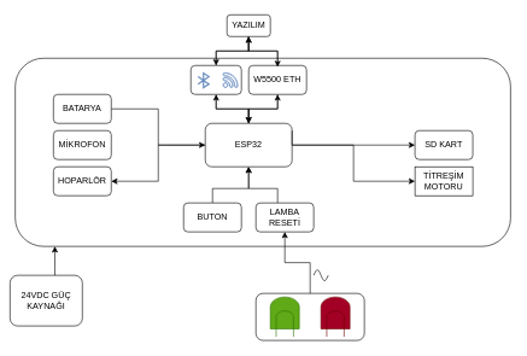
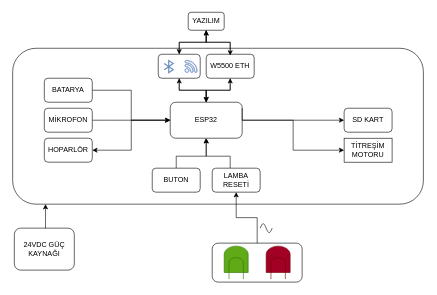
  <mxCell id="0" />
  <mxCell id="1" parent="0" />
  <mxCell id="2" value="" style="rounded=1;whiteSpace=wrap;html=1;" vertex="1" parent="1"><mxGeometry x="20.2" y="80" width="685" height="260" as="geometry" /></mxCell>
  <mxCell id="3" style="edgeStyle=orthogonalEdgeStyle;rounded=0;orthogonalLoop=1;jettySize=auto;html=1;entryX=0.5;entryY=0;entryDx=0;entryDy=0;" edge="1" parent="1" source="5" target="11"><mxGeometry relative="1" as="geometry" /></mxCell>
  <mxCell id="4" style="edgeStyle=orthogonalEdgeStyle;rounded=0;orthogonalLoop=1;jettySize=auto;html=1;entryX=0.5;entryY=1;entryDx=0;entryDy=0;" edge="1" parent="1" source="5" target="34"><mxGeometry relative="1" as="geometry" /></mxCell>
  <mxCell id="5" value="" style="rounded=1;whiteSpace=wrap;html=1;" vertex="1" parent="1"><mxGeometry x="263" y="90" width="70" height="40" as="geometry" /></mxCell>
  <mxCell id="6" value="" style="rounded=1;whiteSpace=wrap;html=1;" vertex="1" parent="1"><mxGeometry x="353" y="405" width="150" height="65" as="geometry" /></mxCell>
  <mxCell id="7" style="edgeStyle=orthogonalEdgeStyle;rounded=0;orthogonalLoop=1;jettySize=auto;html=1;entryX=1;entryY=0.5;entryDx=0;entryDy=0;" edge="1" parent="1" source="11" target="18"><mxGeometry relative="1" as="geometry" /></mxCell>
  <mxCell id="8" style="edgeStyle=orthogonalEdgeStyle;rounded=0;orthogonalLoop=1;jettySize=auto;html=1;entryX=0;entryY=0.5;entryDx=0;entryDy=0;" edge="1" parent="1" source="11" target="19"><mxGeometry relative="1" as="geometry" /></mxCell>
  <mxCell id="9" style="edgeStyle=orthogonalEdgeStyle;rounded=0;orthogonalLoop=1;jettySize=auto;html=1;entryX=0.5;entryY=1;entryDx=0;entryDy=0;" edge="1" parent="1" source="11" target="5"><mxGeometry relative="1" as="geometry" /></mxCell>
  <mxCell id="10" style="edgeStyle=orthogonalEdgeStyle;rounded=0;orthogonalLoop=1;jettySize=auto;html=1;entryX=0.5;entryY=1;entryDx=0;entryDy=0;" edge="1" parent="1" source="11" target="14"><mxGeometry relative="1" as="geometry" /></mxCell>
  <mxCell id="11" value="ESP32" style="rounded=1;whiteSpace=wrap;html=1;" vertex="1" parent="1"><mxGeometry x="283" y="170" width="120" height="60" as="geometry" /></mxCell>
  <mxCell id="12" style="edgeStyle=orthogonalEdgeStyle;rounded=0;orthogonalLoop=1;jettySize=auto;html=1;" edge="1" parent="1"><mxGeometry relative="1" as="geometry"><mxPoint x="343" y="170" as="targetPoint" /><mxPoint x="383" y="130" as="sourcePoint" /><Array as="points"><mxPoint x="383" y="150" /><mxPoint x="343" y="150" /></Array></mxGeometry></mxCell>
  <mxCell id="13" style="edgeStyle=orthogonalEdgeStyle;rounded=0;orthogonalLoop=1;jettySize=auto;html=1;exitX=0.5;exitY=0;exitDx=0;exitDy=0;" edge="1" parent="1" source="14"><mxGeometry relative="1" as="geometry"><mxPoint x="343" y="50" as="targetPoint" /><mxPoint x="382.995" y="80" as="sourcePoint" /><Array as="points"><mxPoint x="383" y="70" /><mxPoint x="343" y="70" /></Array></mxGeometry></mxCell>
  <mxCell id="14" value="W5500 ETH" style="rounded=1;whiteSpace=wrap;html=1;" vertex="1" parent="1"><mxGeometry x="343" y="90" width="80" height="40" as="geometry" /></mxCell>
  <mxCell id="15" value="SD KART" style="rounded=1;whiteSpace=wrap;html=1;" vertex="1" parent="1"><mxGeometry x="573" y="180" width="80" height="40" as="geometry" /></mxCell>
+ <mxCell id="16" style="edgeStyle=orthogonalEdgeStyle;rounded=0;orthogonalLoop=1;jettySize=auto;html=1;" edge="1" parent="1" source="17" target="11"><mxGeometry relative="1" as="geometry"><Array as="points"><mxPoint x="183" y="200" /><mxPoint x="183" y="200" /></Array></mxGeometry></mxCell>
  <mxCell id="17" value="MİKROFON" style="rounded=1;whiteSpace=wrap;html=1;" vertex="1" parent="1"><mxGeometry x="73" y="180" width="80" height="40" as="geometry" /></mxCell>
  <mxCell id="18" value="HOPARLÖR" style="rounded=1;whiteSpace=wrap;html=1;" vertex="1" parent="1"><mxGeometry x="73" y="230" width="80" height="40" as="geometry" /></mxCell>
  <mxCell id="19" value="TİTREŞİM MOTORU" style="whiteSpace=wrap;html=1;rounded=0;" vertex="1" parent="1"><mxGeometry x="573" y="230" width="80" height="40" as="geometry" /></mxCell>
  <mxCell id="20" style="edgeStyle=orthogonalEdgeStyle;rounded=0;orthogonalLoop=1;jettySize=auto;html=1;entryX=0;entryY=0.75;entryDx=0;entryDy=0;" edge="1" parent="1"><mxGeometry relative="1" as="geometry"><mxPoint x="403" y="180" as="sourcePoint" /><mxPoint x="573" y="200" as="targetPoint" /><Array as="points"><mxPoint x="403" y="200" /></Array></mxGeometry></mxCell>
  <mxCell id="21" style="edgeStyle=orthogonalEdgeStyle;rounded=0;orthogonalLoop=1;jettySize=auto;html=1;entryX=0.5;entryY=1;entryDx=0;entryDy=0;" edge="1" parent="1" source="22" target="11"><mxGeometry relative="1" as="geometry"><Array as="points"><mxPoint x="293" y="260" /><mxPoint x="343" y="260" /></Array></mxGeometry></mxCell>
  <mxCell id="22" value="BUTON" style="rounded=1;whiteSpace=wrap;html=1;" vertex="1" parent="1"><mxGeometry x="253" y="280" width="80" height="40" as="geometry" /></mxCell>
  <mxCell id="23" style="edgeStyle=orthogonalEdgeStyle;rounded=0;orthogonalLoop=1;jettySize=auto;html=1;" edge="1" parent="1" source="24"><mxGeometry relative="1" as="geometry"><mxPoint x="343" y="230" as="targetPoint" /><Array as="points"><mxPoint x="383" y="260" /><mxPoint x="343" y="260" /></Array></mxGeometry></mxCell>
  <mxCell id="24" value="LAMBA RESETİ" style="rounded=1;whiteSpace=wrap;html=1;" vertex="1" parent="1"><mxGeometry x="353" y="280" width="80" height="40" as="geometry" /></mxCell>
- <mxCell id="25" value="24VDC GÜÇ KAYNAĞI" style="rounded=1;whiteSpace=wrap;html=1;" vertex="1" parent="1"><mxGeometry x="13" y="380" width="100" height="70" as="geometry" /></mxCell>
+ <mxCell id="25" value="24VDC GÜÇ KAYNAĞI" style="rounded=1;whiteSpace=wrap;html=1;" vertex="1" parent="1"><mxGeometry x="23" y="380" width="100" height="70" as="geometry" /></mxCell>
  <mxCell id="26" style="edgeStyle=orthogonalEdgeStyle;rounded=0;orthogonalLoop=1;jettySize=auto;html=1;entryX=0.08;entryY=1;entryDx=0;entryDy=0;entryPerimeter=0;" edge="1" parent="1" source="25" target="2"><mxGeometry relative="1" as="geometry"><Array as="points"><mxPoint x="75" y="370" /><mxPoint x="75" y="370" /></Array></mxGeometry></mxCell>
  <mxCell id="27" value="" style="verticalLabelPosition=bottom;shadow=0;dashed=0;align=center;html=1;verticalAlign=top;shape=mxgraph.electrical.opto_electronics.lamp;fillColor=#60a917;strokeColor=#2D7600;fontColor=#ffffff;" vertex="1" parent="1"><mxGeometry x="373" y="410" width="40" height="55" as="geometry" /></mxCell>
  <mxCell id="28" value="" style="verticalLabelPosition=bottom;shadow=0;dashed=0;align=center;html=1;verticalAlign=top;shape=mxgraph.electrical.opto_electronics.lamp;fillColor=#a20025;strokeColor=#6F0000;fontColor=#ffffff;" vertex="1" parent="1"><mxGeometry x="443" y="410" width="40" height="55" as="geometry" /></mxCell>
  <mxCell id="29" style="edgeStyle=orthogonalEdgeStyle;rounded=0;orthogonalLoop=1;jettySize=auto;html=1;entryX=0.5;entryY=1;entryDx=0;entryDy=0;" edge="1" parent="1" source="6" target="24"><mxGeometry relative="1" as="geometry" /></mxCell>
  <mxCell id="30" value="" style="pointerEvents=1;verticalLabelPosition=bottom;shadow=0;dashed=0;align=center;html=1;verticalAlign=top;shape=mxgraph.electrical.waveforms.sine_wave;" vertex="1" parent="1"><mxGeometry x="433" y="370" width="20" height="20" as="geometry" /></mxCell>
  <mxCell id="31" value="" style="sketch=0;pointerEvents=1;shadow=0;dashed=0;html=1;strokeColor=#6c8ebf;fillColor=#dae8fc;aspect=fixed;labelPosition=center;verticalLabelPosition=bottom;verticalAlign=top;align=center;outlineConnect=0;shape=mxgraph.vvd.wi_fi;" vertex="1" parent="1"><mxGeometry x="307.4" y="100" width="20.6" height="20.6" as="geometry" /></mxCell>
  <mxCell id="32" value="" style="html=1;verticalLabelPosition=bottom;align=center;labelBackgroundColor=#ffffff;verticalAlign=top;strokeWidth=2;strokeColor=#6c8ebf;shadow=0;dashed=0;shape=mxgraph.ios7.icons.bluetooth;pointerEvents=1;fillColor=#dae8fc;" vertex="1" parent="1"><mxGeometry x="273" y="100.6" width="15" height="20" as="geometry" /></mxCell>
  <mxCell id="33" style="edgeStyle=orthogonalEdgeStyle;rounded=0;orthogonalLoop=1;jettySize=auto;html=1;entryX=0.5;entryY=0;entryDx=0;entryDy=0;" edge="1" parent="1" source="34" target="5"><mxGeometry relative="1" as="geometry" /></mxCell>
  <mxCell id="34" value="YAZILIM" style="rounded=1;whiteSpace=wrap;html=1;" vertex="1" parent="1"><mxGeometry x="313" y="20" width="60" height="30" as="geometry" /></mxCell>
  <mxCell id="35" style="edgeStyle=orthogonalEdgeStyle;rounded=0;orthogonalLoop=1;jettySize=auto;html=1;entryX=0;entryY=0.5;entryDx=0;entryDy=0;" edge="1" parent="1" source="36" target="11"><mxGeometry relative="1" as="geometry"><Array as="points"><mxPoint x="218" y="150" /><mxPoint x="218" y="200" /></Array></mxGeometry></mxCell>
  <mxCell id="36" value="BATARYA" style="rounded=1;whiteSpace=wrap;html=1;" vertex="1" parent="1"><mxGeometry x="73" y="130" width="80" height="40" as="geometry" /></mxCell>
  <mxCell id="37" style="edgeStyle=orthogonalEdgeStyle;rounded=0;orthogonalLoop=1;jettySize=auto;html=1;entryX=0.5;entryY=0.051;entryDx=0;entryDy=0;entryPerimeter=0;" edge="1" parent="1" source="34" target="14"><mxGeometry relative="1" as="geometry"><Array as="points"><mxPoint x="343" y="70" /><mxPoint x="383" y="70" /></Array></mxGeometry></mxCell>
